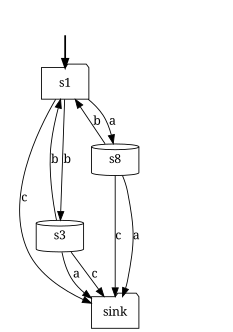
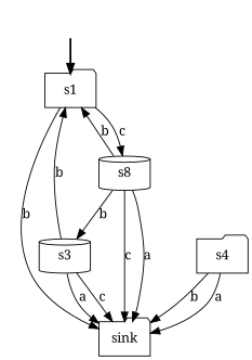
  digraph {
    fontname="Noto Serif"
    node [fontname="Noto Serif" shape=folder]
    edge [fontname="Noto Serif"]
    fake [style=invisible shape=""]
    s1 [root=true]
    sink
    s3 [shape=cylinder]
    n5 [label=s8 shape=cylinder]
+   s4
    fake -> s1 [style=bold]
-   s1 -> sink [label=c]
-   s1 -> s3 [label=b]
-   s1 -> n5 [label=a]
+   s1 -> sink [label=b]
+   n5 -> s3 [label=b]
+   s1 -> n5 [label=c]
    s3 -> s1 [label=b]
    s3 -> sink [label=c]
    s3 -> sink [label=a]
    n5 -> s1 [label=b]
    n5 -> sink [label=c]
    n5 -> sink [label=a]
+   s4 -> sink [label=a]
+   s4 -> sink [label=b]
  }
